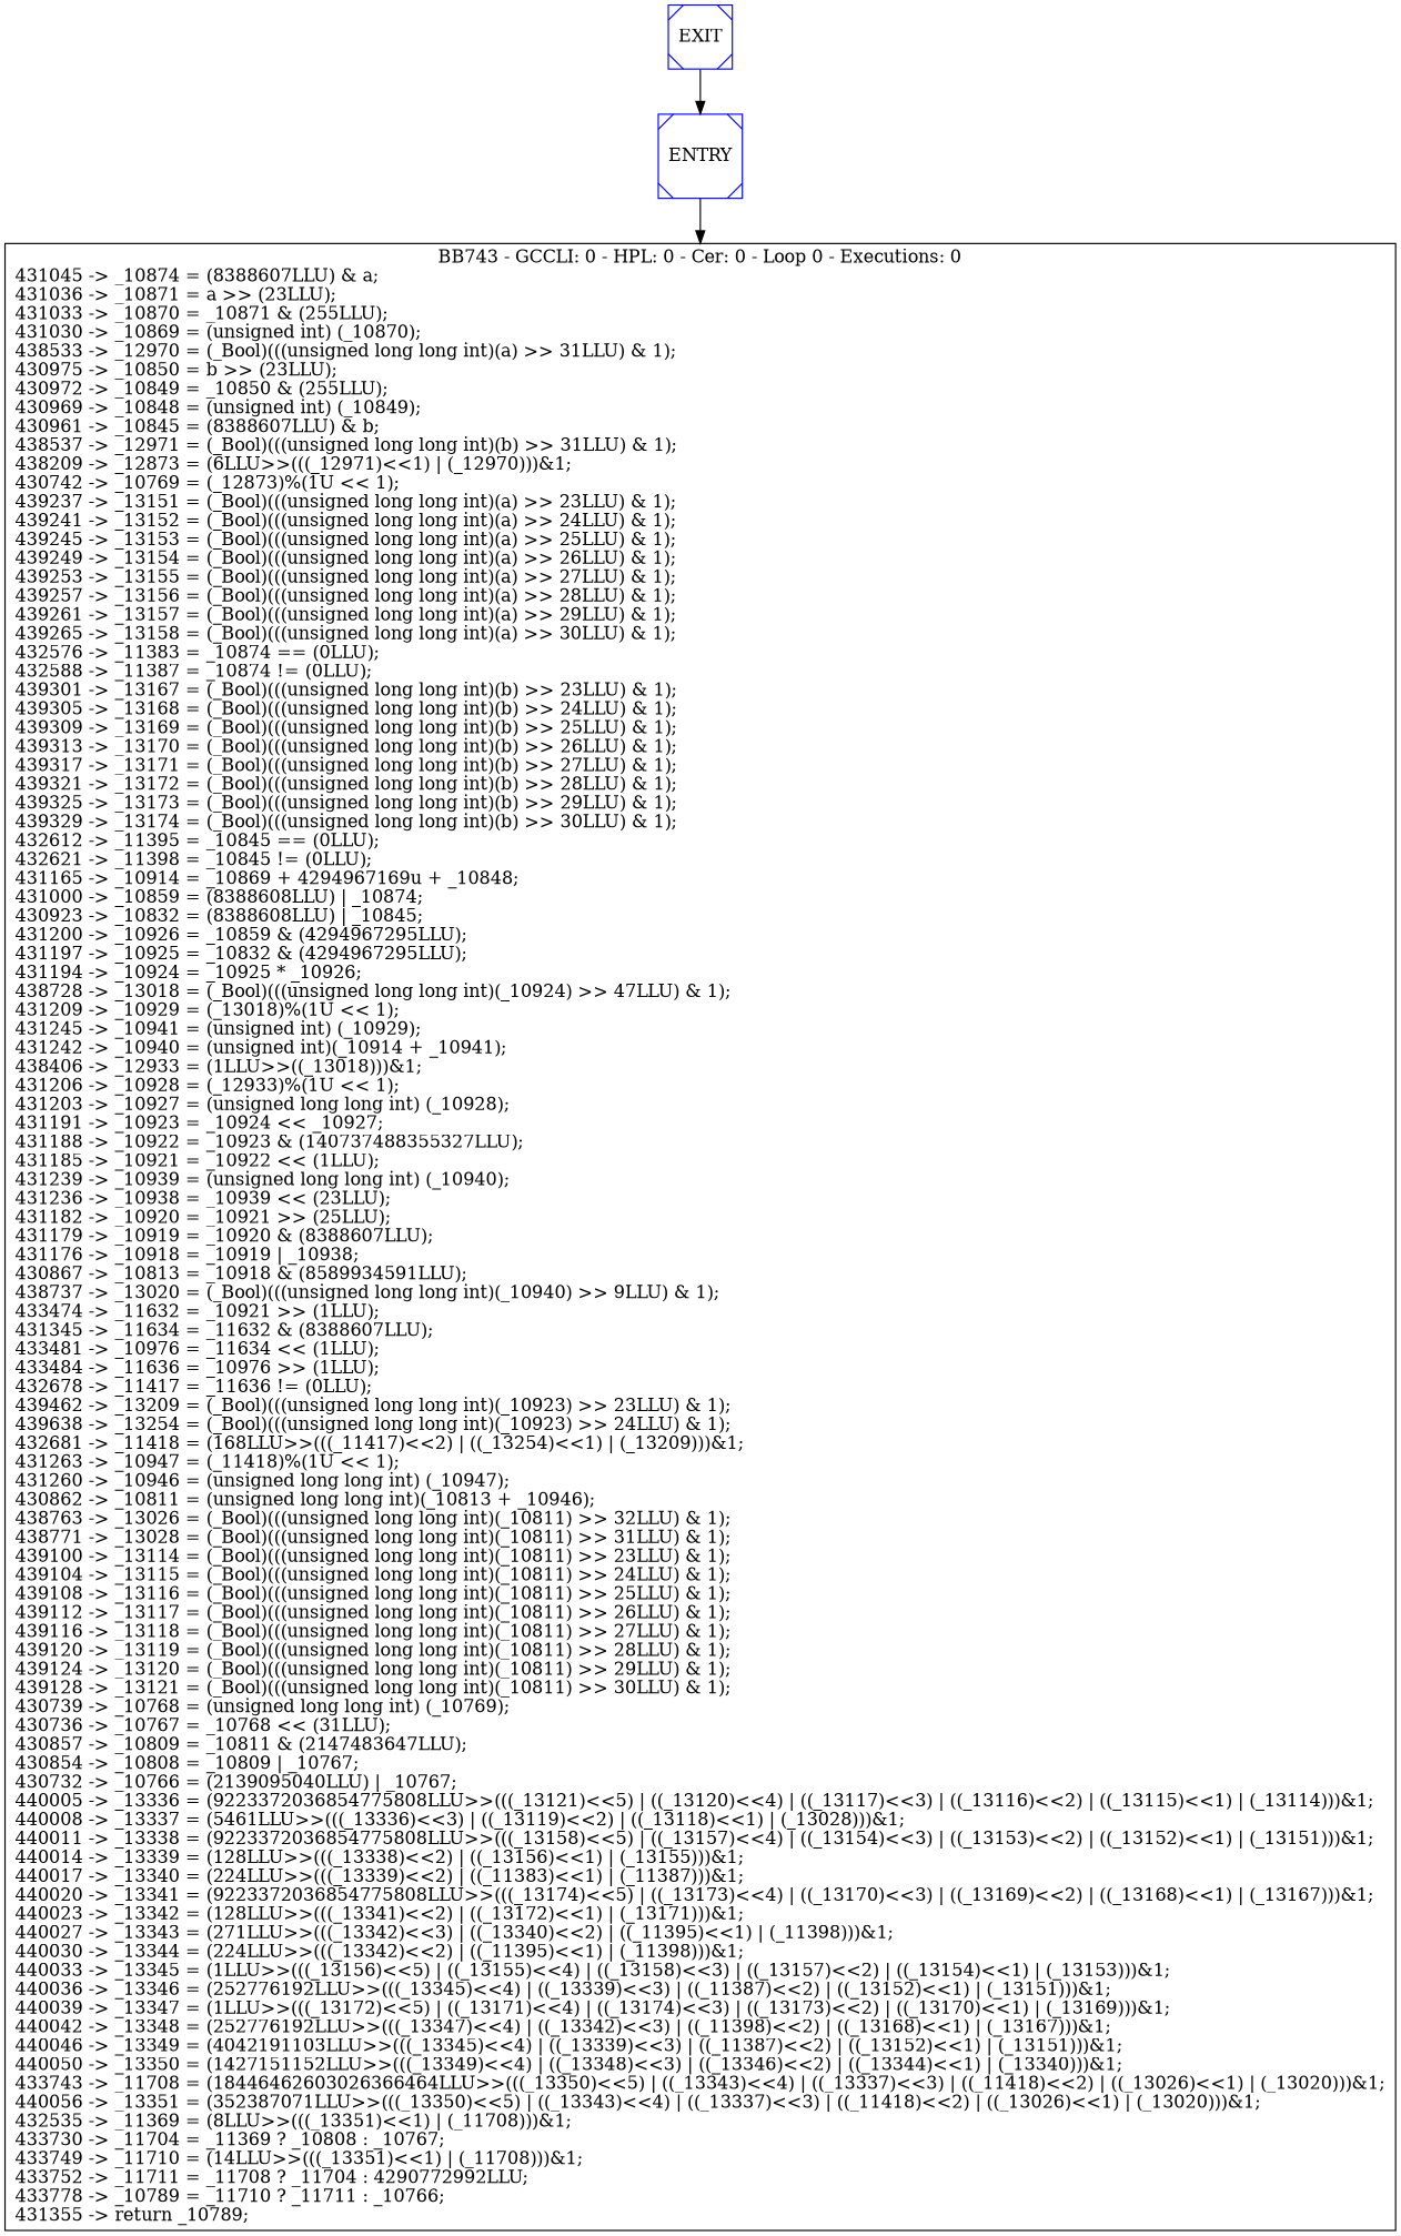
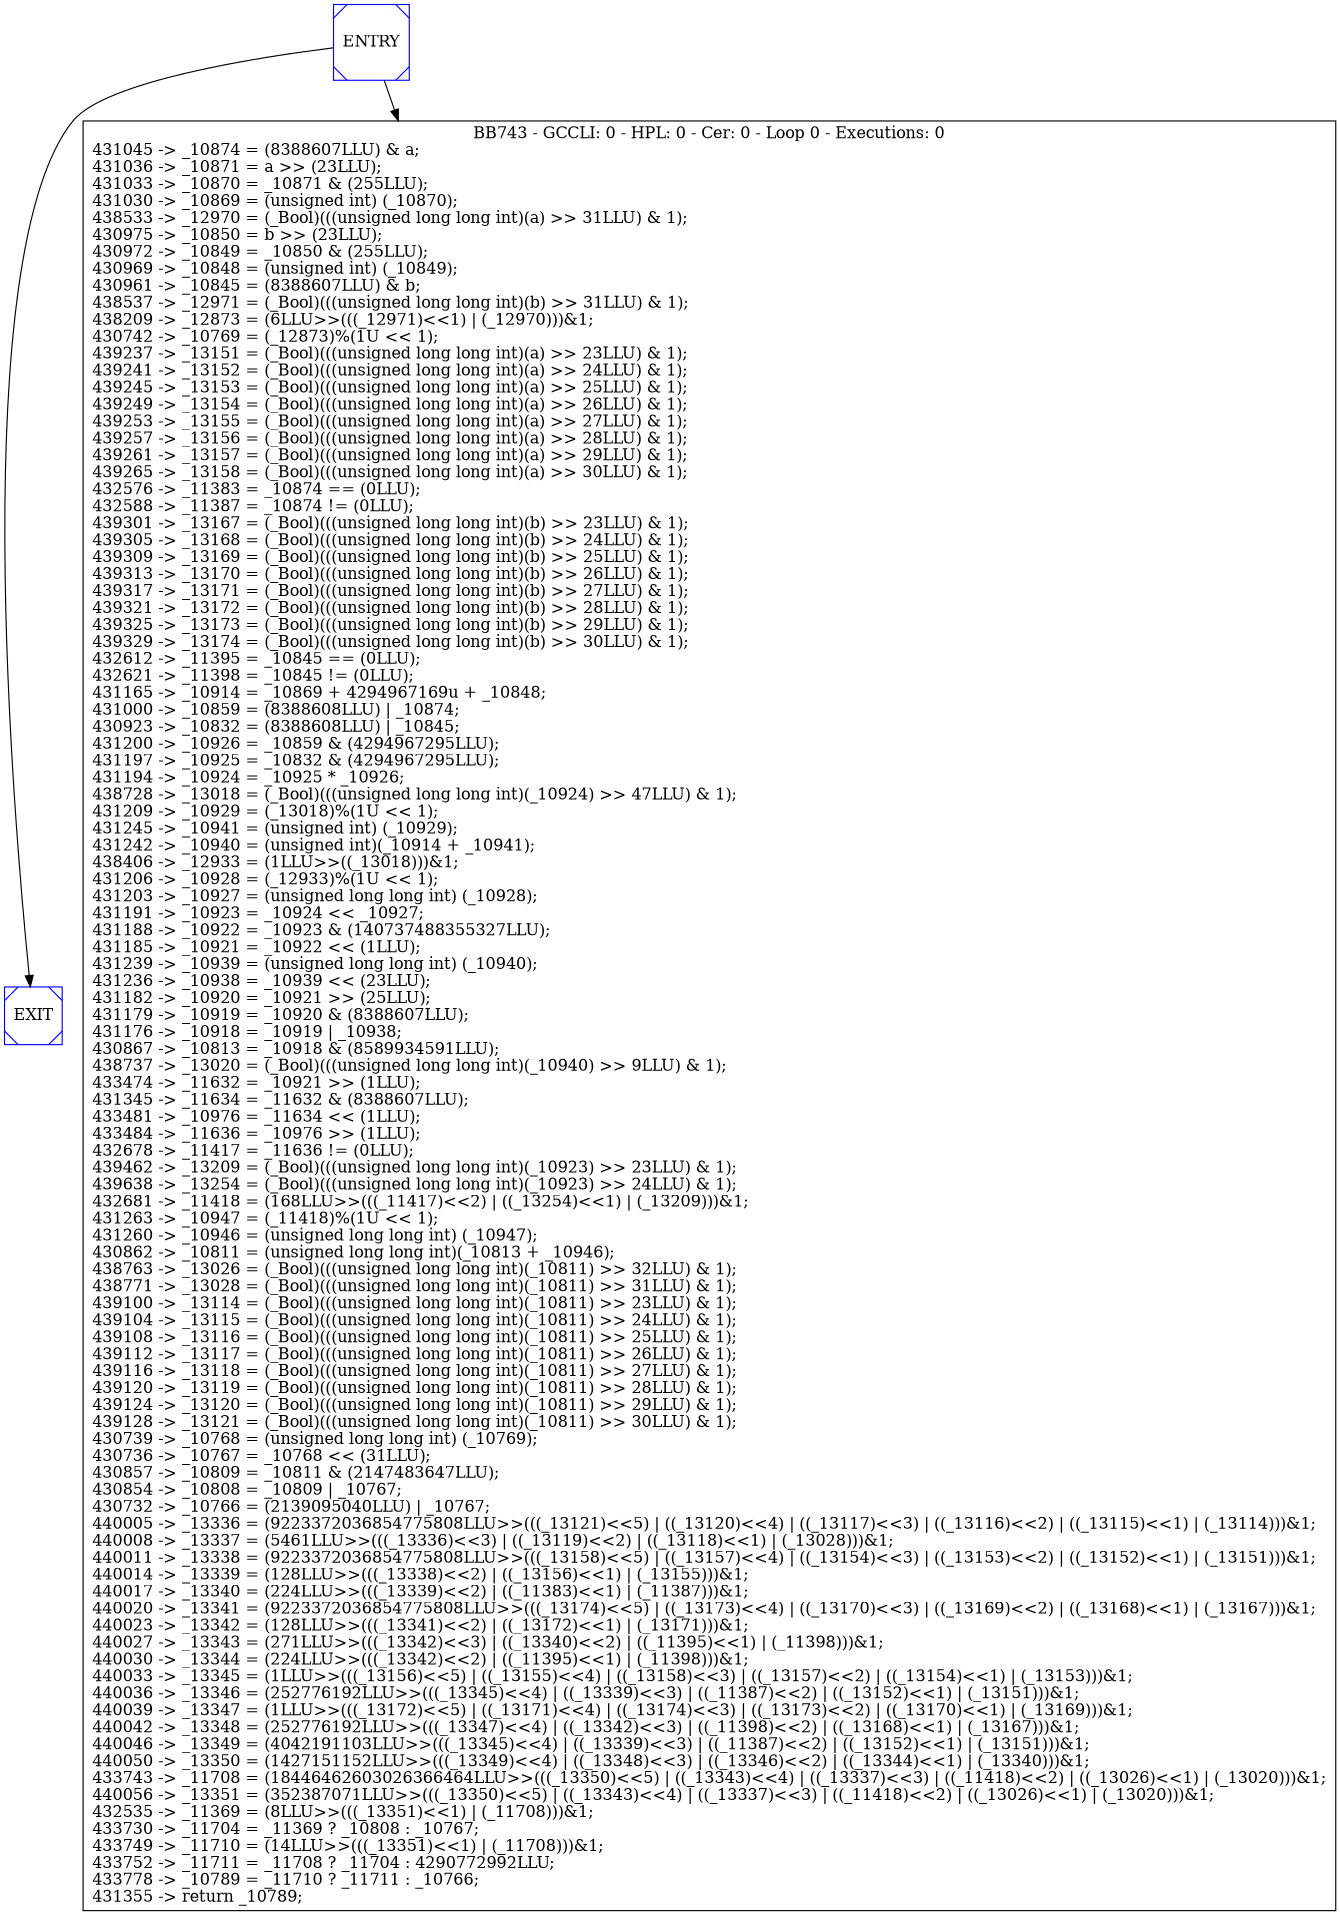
  digraph {
    node [color=blue shape=Msquare]
    edge [fontcolor=blue]
    n1 [label=ENTRY]
    n2 [label=EXIT]
    n3 [label="BB743 - GCCLI: 0 - HPL: 0 - Cer: 0 - Loop 0 - Executions: 0\n431045 -> _10874 = (8388607LLU) & a;\l431036 -> _10871 = a >> (23LLU);\l431033 -> _10870 = _10871 & (255LLU);\l431030 -> _10869 = (unsigned int) (_10870);\l438533 -> _12970 = (_Bool)(((unsigned long long int)(a) >> 31LLU) & 1);\l430975 -> _10850 = b >> (23LLU);\l430972 -> _10849 = _10850 & (255LLU);\l430969 -> _10848 = (unsigned int) (_10849);\l430961 -> _10845 = (8388607LLU) & b;\l438537 -> _12971 = (_Bool)(((unsigned long long int)(b) >> 31LLU) & 1);\l438209 -> _12873 = (6LLU>>(((_12971)<<1) | (_12970)))&1;\l430742 -> _10769 = (_12873)%(1U << 1);\l439237 -> _13151 = (_Bool)(((unsigned long long int)(a) >> 23LLU) & 1);\l439241 -> _13152 = (_Bool)(((unsigned long long int)(a) >> 24LLU) & 1);\l439245 -> _13153 = (_Bool)(((unsigned long long int)(a) >> 25LLU) & 1);\l439249 -> _13154 = (_Bool)(((unsigned long long int)(a) >> 26LLU) & 1);\l439253 -> _13155 = (_Bool)(((unsigned long long int)(a) >> 27LLU) & 1);\l439257 -> _13156 = (_Bool)(((unsigned long long int)(a) >> 28LLU) & 1);\l439261 -> _13157 = (_Bool)(((unsigned long long int)(a) >> 29LLU) & 1);\l439265 -> _13158 = (_Bool)(((unsigned long long int)(a) >> 30LLU) & 1);\l432576 -> _11383 = _10874 == (0LLU);\l432588 -> _11387 = _10874 != (0LLU);\l439301 -> _13167 = (_Bool)(((unsigned long long int)(b) >> 23LLU) & 1);\l439305 -> _13168 = (_Bool)(((unsigned long long int)(b) >> 24LLU) & 1);\l439309 -> _13169 = (_Bool)(((unsigned long long int)(b) >> 25LLU) & 1);\l439313 -> _13170 = (_Bool)(((unsigned long long int)(b) >> 26LLU) & 1);\l439317 -> _13171 = (_Bool)(((unsigned long long int)(b) >> 27LLU) & 1);\l439321 -> _13172 = (_Bool)(((unsigned long long int)(b) >> 28LLU) & 1);\l439325 -> _13173 = (_Bool)(((unsigned long long int)(b) >> 29LLU) & 1);\l439329 -> _13174 = (_Bool)(((unsigned long long int)(b) >> 30LLU) & 1);\l432612 -> _11395 = _10845 == (0LLU);\l432621 -> _11398 = _10845 != (0LLU);\l431165 -> _10914 = _10869 + 4294967169u + _10848;\l431000 -> _10859 = (8388608LLU) | _10874;\l430923 -> _10832 = (8388608LLU) | _10845;\l431200 -> _10926 = _10859 & (4294967295LLU);\l431197 -> _10925 = _10832 & (4294967295LLU);\l431194 -> _10924 = _10925 * _10926;\l438728 -> _13018 = (_Bool)(((unsigned long long int)(_10924) >> 47LLU) & 1);\l431209 -> _10929 = (_13018)%(1U << 1);\l431245 -> _10941 = (unsigned int) (_10929);\l431242 -> _10940 = (unsigned int)(_10914 + _10941);\l438406 -> _12933 = (1LLU>>((_13018)))&1;\l431206 -> _10928 = (_12933)%(1U << 1);\l431203 -> _10927 = (unsigned long long int) (_10928);\l431191 -> _10923 = _10924 << _10927;\l431188 -> _10922 = _10923 & (140737488355327LLU);\l431185 -> _10921 = _10922 << (1LLU);\l431239 -> _10939 = (unsigned long long int) (_10940);\l431236 -> _10938 = _10939 << (23LLU);\l431182 -> _10920 = _10921 >> (25LLU);\l431179 -> _10919 = _10920 & (8388607LLU);\l431176 -> _10918 = _10919 | _10938;\l430867 -> _10813 = _10918 & (8589934591LLU);\l438737 -> _13020 = (_Bool)(((unsigned long long int)(_10940) >> 9LLU) & 1);\l433474 -> _11632 = _10921 >> (1LLU);\l431345 -> _11634 = _11632 & (8388607LLU);\l433481 -> _10976 = _11634 << (1LLU);\l433484 -> _11636 = _10976 >> (1LLU);\l432678 -> _11417 = _11636 != (0LLU);\l439462 -> _13209 = (_Bool)(((unsigned long long int)(_10923) >> 23LLU) & 1);\l439638 -> _13254 = (_Bool)(((unsigned long long int)(_10923) >> 24LLU) & 1);\l432681 -> _11418 = (168LLU>>(((_11417)<<2) | ((_13254)<<1) | (_13209)))&1;\l431263 -> _10947 = (_11418)%(1U << 1);\l431260 -> _10946 = (unsigned long long int) (_10947);\l430862 -> _10811 = (unsigned long long int)(_10813 + _10946);\l438763 -> _13026 = (_Bool)(((unsigned long long int)(_10811) >> 32LLU) & 1);\l438771 -> _13028 = (_Bool)(((unsigned long long int)(_10811) >> 31LLU) & 1);\l439100 -> _13114 = (_Bool)(((unsigned long long int)(_10811) >> 23LLU) & 1);\l439104 -> _13115 = (_Bool)(((unsigned long long int)(_10811) >> 24LLU) & 1);\l439108 -> _13116 = (_Bool)(((unsigned long long int)(_10811) >> 25LLU) & 1);\l439112 -> _13117 = (_Bool)(((unsigned long long int)(_10811) >> 26LLU) & 1);\l439116 -> _13118 = (_Bool)(((unsigned long long int)(_10811) >> 27LLU) & 1);\l439120 -> _13119 = (_Bool)(((unsigned long long int)(_10811) >> 28LLU) & 1);\l439124 -> _13120 = (_Bool)(((unsigned long long int)(_10811) >> 29LLU) & 1);\l439128 -> _13121 = (_Bool)(((unsigned long long int)(_10811) >> 30LLU) & 1);\l430739 -> _10768 = (unsigned long long int) (_10769);\l430736 -> _10767 = _10768 << (31LLU);\l430857 -> _10809 = _10811 & (2147483647LLU);\l430854 -> _10808 = _10809 | _10767;\l430732 -> _10766 = (2139095040LLU) | _10767;\l440005 -> _13336 = (9223372036854775808LLU>>(((_13121)<<5) | ((_13120)<<4) | ((_13117)<<3) | ((_13116)<<2) | ((_13115)<<1) | (_13114)))&1;\l440008 -> _13337 = (5461LLU>>(((_13336)<<3) | ((_13119)<<2) | ((_13118)<<1) | (_13028)))&1;\l440011 -> _13338 = (9223372036854775808LLU>>(((_13158)<<5) | ((_13157)<<4) | ((_13154)<<3) | ((_13153)<<2) | ((_13152)<<1) | (_13151)))&1;\l440014 -> _13339 = (128LLU>>(((_13338)<<2) | ((_13156)<<1) | (_13155)))&1;\l440017 -> _13340 = (224LLU>>(((_13339)<<2) | ((_11383)<<1) | (_11387)))&1;\l440020 -> _13341 = (9223372036854775808LLU>>(((_13174)<<5) | ((_13173)<<4) | ((_13170)<<3) | ((_13169)<<2) | ((_13168)<<1) | (_13167)))&1;\l440023 -> _13342 = (128LLU>>(((_13341)<<2) | ((_13172)<<1) | (_13171)))&1;\l440027 -> _13343 = (271LLU>>(((_13342)<<3) | ((_13340)<<2) | ((_11395)<<1) | (_11398)))&1;\l440030 -> _13344 = (224LLU>>(((_13342)<<2) | ((_11395)<<1) | (_11398)))&1;\l440033 -> _13345 = (1LLU>>(((_13156)<<5) | ((_13155)<<4) | ((_13158)<<3) | ((_13157)<<2) | ((_13154)<<1) | (_13153)))&1;\l440036 -> _13346 = (252776192LLU>>(((_13345)<<4) | ((_13339)<<3) | ((_11387)<<2) | ((_13152)<<1) | (_13151)))&1;\l440039 -> _13347 = (1LLU>>(((_13172)<<5) | ((_13171)<<4) | ((_13174)<<3) | ((_13173)<<2) | ((_13170)<<1) | (_13169)))&1;\l440042 -> _13348 = (252776192LLU>>(((_13347)<<4) | ((_13342)<<3) | ((_11398)<<2) | ((_13168)<<1) | (_13167)))&1;\l440046 -> _13349 = (4042191103LLU>>(((_13345)<<4) | ((_13339)<<3) | ((_11387)<<2) | ((_13152)<<1) | (_13151)))&1;\l440050 -> _13350 = (1427151152LLU>>(((_13349)<<4) | ((_13348)<<3) | ((_13346)<<2) | ((_13344)<<1) | (_13340)))&1;\l433743 -> _11708 = (18446462603026366464LLU>>(((_13350)<<5) | ((_13343)<<4) | ((_13337)<<3) | ((_11418)<<2) | ((_13026)<<1) | (_13020)))&1;\l440056 -> _13351 = (352387071LLU>>(((_13350)<<5) | ((_13343)<<4) | ((_13337)<<3) | ((_11418)<<2) | ((_13026)<<1) | (_13020)))&1;\l432535 -> _11369 = (8LLU>>(((_13351)<<1) | (_11708)))&1;\l433730 -> _11704 = _11369 ? _10808 : _10767;\l433749 -> _11710 = (14LLU>>(((_13351)<<1) | (_11708)))&1;\l433752 -> _11711 = _11708 ? _11704 : 4290772992LLU;\l433778 -> _10789 = _11710 ? _11711 : _10766;\l431355 -> return _10789;\l" shape=box color=""]
-   n2 -> n1
+   n1 -> n2
    n1 -> n3
  }
